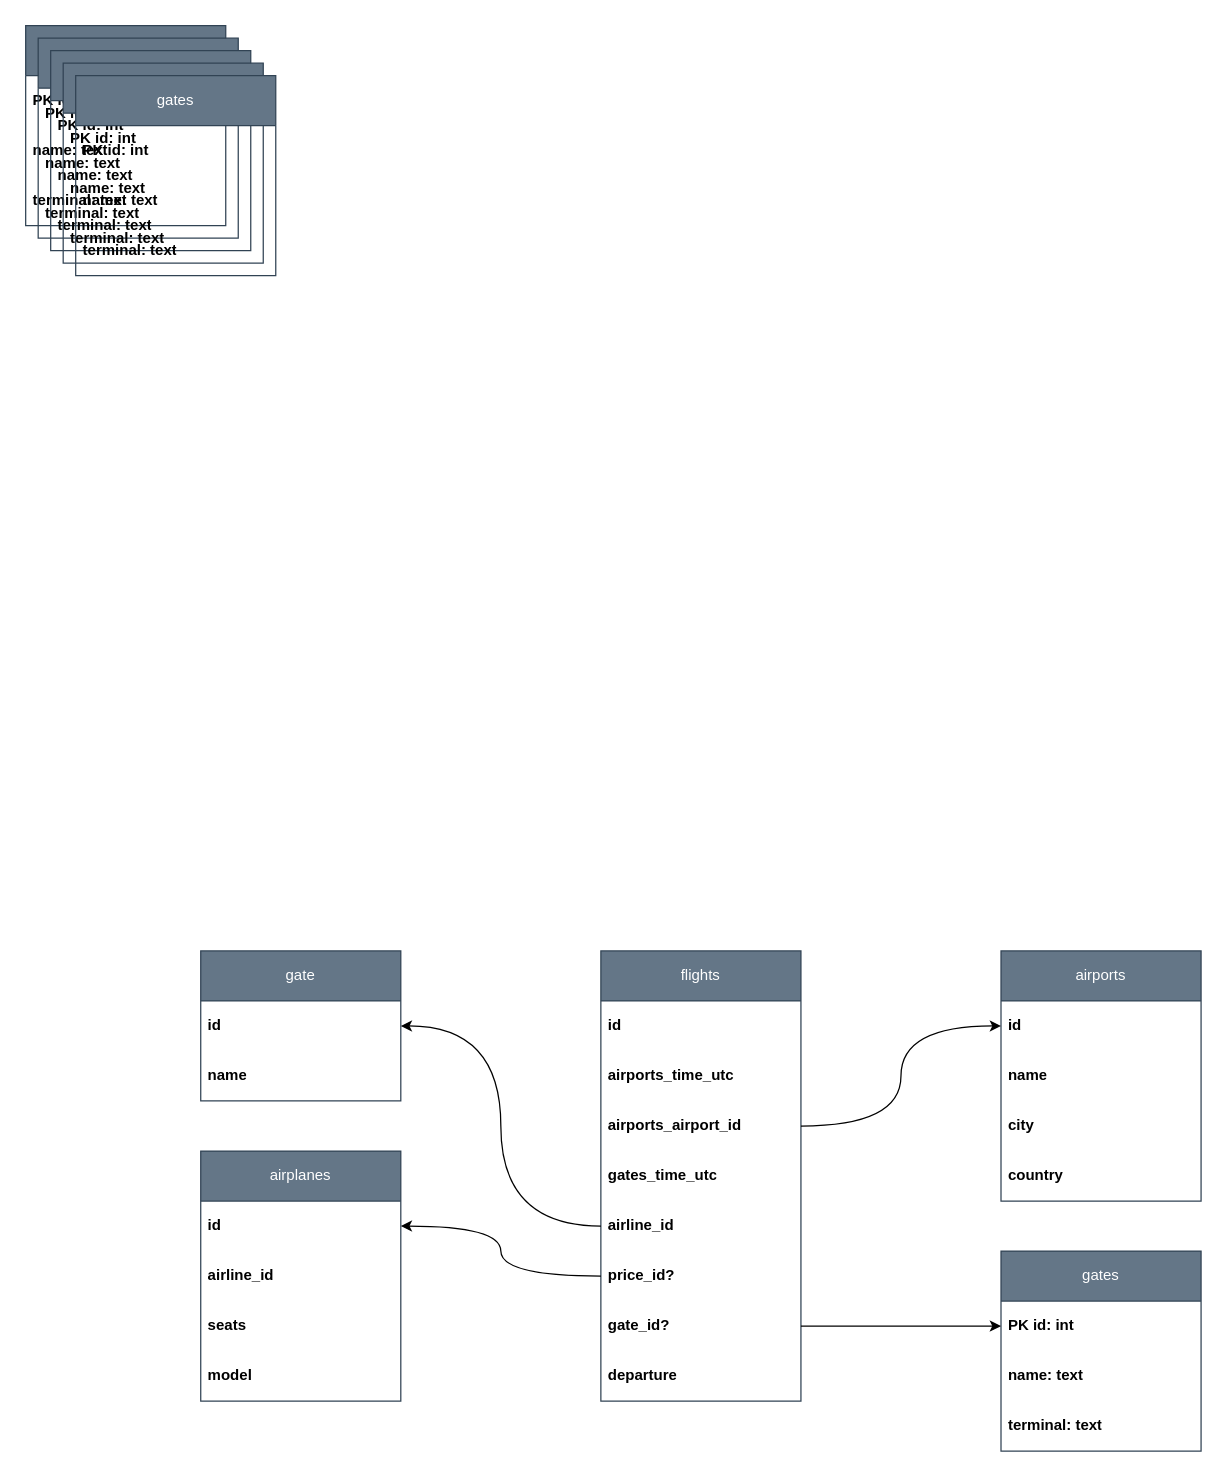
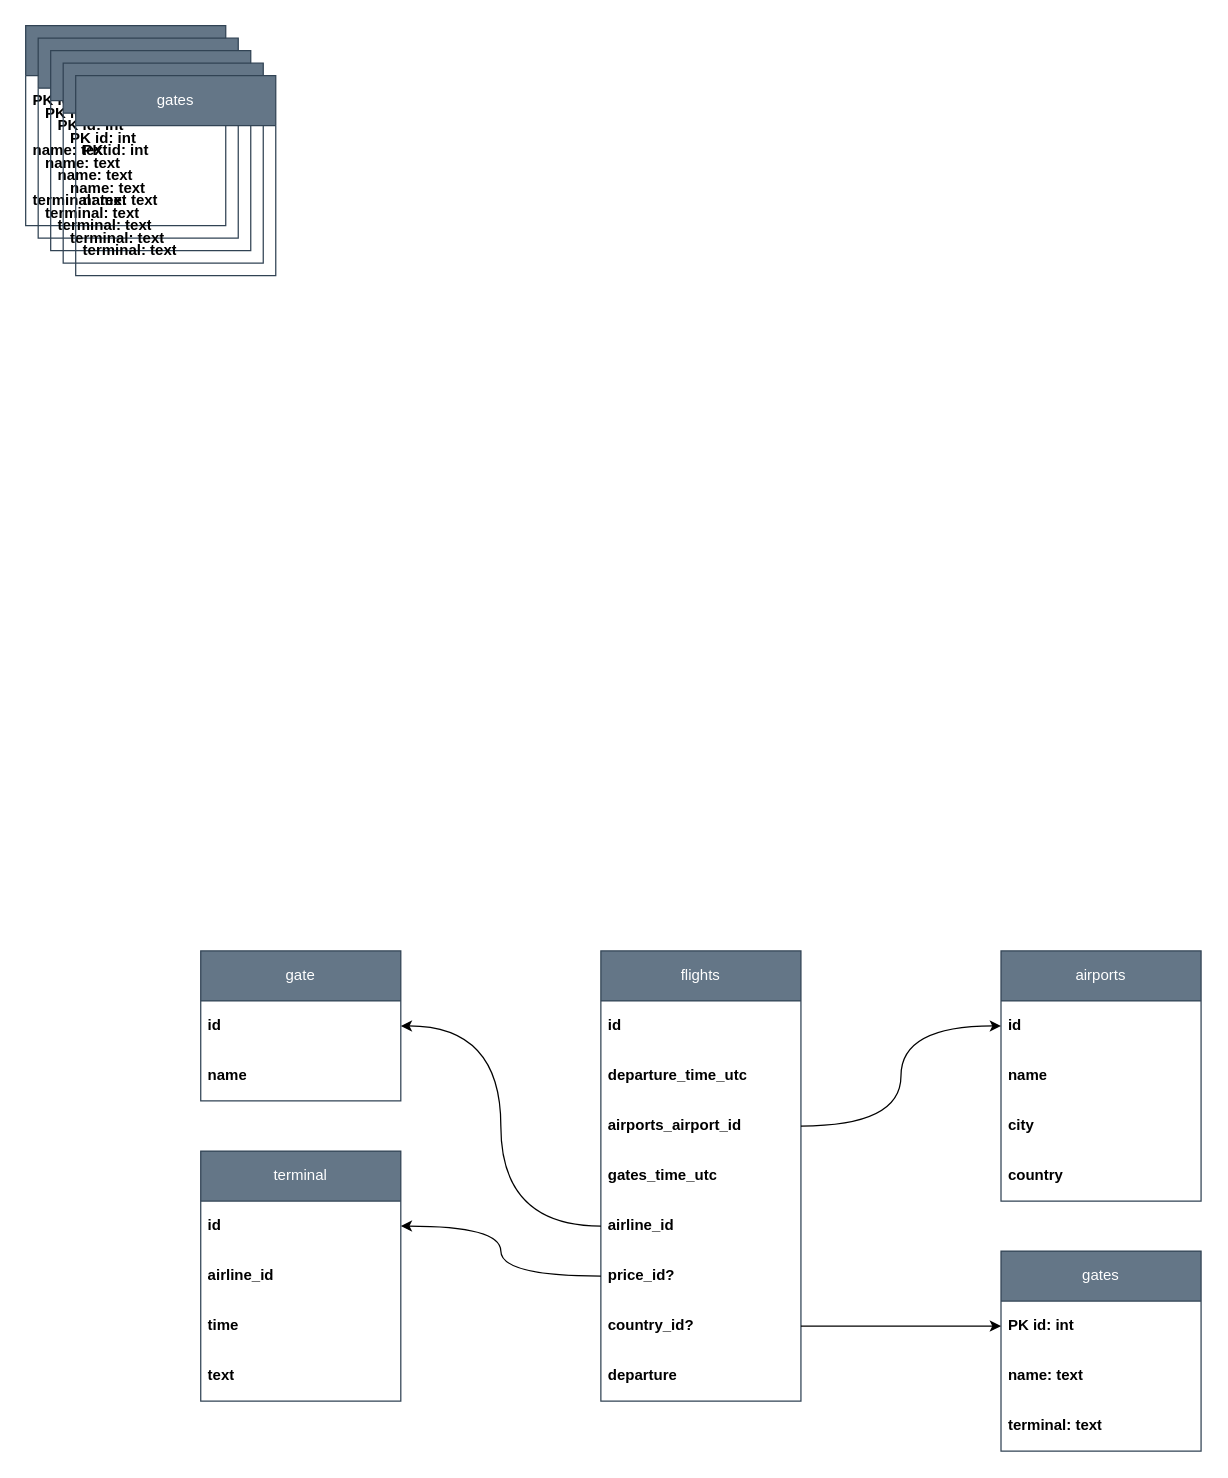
  <mxCell id="0" />
  <mxCell id="1" parent="0" />
  <mxCell id="2" value="" style="shape=tableRow;horizontal=0;startSize=0;swimlaneHead=0;swimlaneBody=0;fillColor=none;collapsible=0;dropTarget=0;points=[[0,0.5],[1,0.5]];portConstraint=eastwest;top=0;left=0;right=0;bottom=0;html=1;" vertex="1" parent="1"><mxGeometry x="40" y="420" width="200" height="40" as="geometry" /></mxCell>
  <mxCell id="3" value="gates" style="swimlane;fontStyle=0;childLayout=stackLayout;horizontal=1;startSize=40;fillColor=#647687;horizontalStack=0;resizeParent=1;resizeParentMax=0;resizeLast=0;collapsible=1;marginBottom=0;whiteSpace=wrap;html=1;fontColor=#ffffff;strokeColor=#314354;" vertex="1" parent="1"><mxGeometry x="800" y="1000" width="160" height="160" as="geometry" /></mxCell>
  <mxCell id="4" value="&lt;b&gt;PK id: int&lt;/b&gt;" style="text;strokeColor=none;fillColor=none;align=left;verticalAlign=middle;spacingLeft=4;spacingRight=4;overflow=hidden;rotatable=0;points=[[0,0.5],[1,0.5]];portConstraint=eastwest;whiteSpace=wrap;html=1;" vertex="1" parent="3"><mxGeometry y="40" width="160" height="40" as="geometry" /></mxCell>
  <mxCell id="5" value="&lt;b&gt;name: text&lt;/b&gt;" style="text;strokeColor=none;fillColor=none;align=left;verticalAlign=middle;spacingLeft=4;spacingRight=4;overflow=hidden;rotatable=0;points=[[0,0.5],[1,0.5]];portConstraint=eastwest;whiteSpace=wrap;html=1;" vertex="1" parent="3"><mxGeometry y="80" width="160" height="40" as="geometry" /></mxCell>
  <mxCell id="6" value="&lt;b&gt;terminal: text&lt;/b&gt;" style="text;strokeColor=none;fillColor=none;align=left;verticalAlign=middle;spacingLeft=4;spacingRight=4;overflow=hidden;rotatable=0;points=[[0,0.5],[1,0.5]];portConstraint=eastwest;whiteSpace=wrap;html=1;" vertex="1" parent="3"><mxGeometry y="120" width="160" height="40" as="geometry" /></mxCell>
  <mxCell id="7" value="gates" style="swimlane;fontStyle=0;childLayout=stackLayout;horizontal=1;startSize=40;fillColor=#647687;horizontalStack=0;resizeParent=1;resizeParentMax=0;resizeLast=0;collapsible=1;marginBottom=0;whiteSpace=wrap;html=1;fontColor=#ffffff;strokeColor=#314354;" vertex="1" parent="1"><mxGeometry x="20" y="20" width="160" height="160" as="geometry" /></mxCell>
  <mxCell id="8" value="&lt;b&gt;PK id: int&lt;/b&gt;" style="text;strokeColor=none;fillColor=none;align=left;verticalAlign=middle;spacingLeft=4;spacingRight=4;overflow=hidden;rotatable=0;points=[[0,0.5],[1,0.5]];portConstraint=eastwest;whiteSpace=wrap;html=1;" vertex="1" parent="7"><mxGeometry y="40" width="160" height="40" as="geometry" /></mxCell>
  <mxCell id="9" value="&lt;b&gt;name: text&lt;/b&gt;" style="text;strokeColor=none;fillColor=none;align=left;verticalAlign=middle;spacingLeft=4;spacingRight=4;overflow=hidden;rotatable=0;points=[[0,0.5],[1,0.5]];portConstraint=eastwest;whiteSpace=wrap;html=1;" vertex="1" parent="7"><mxGeometry y="80" width="160" height="40" as="geometry" /></mxCell>
  <mxCell id="10" value="&lt;b&gt;terminal: text&lt;/b&gt;" style="text;strokeColor=none;fillColor=none;align=left;verticalAlign=middle;spacingLeft=4;spacingRight=4;overflow=hidden;rotatable=0;points=[[0,0.5],[1,0.5]];portConstraint=eastwest;whiteSpace=wrap;html=1;" vertex="1" parent="7"><mxGeometry y="120" width="160" height="40" as="geometry" /></mxCell>
  <mxCell id="11" value="gates" style="swimlane;fontStyle=0;childLayout=stackLayout;horizontal=1;startSize=40;fillColor=#647687;horizontalStack=0;resizeParent=1;resizeParentMax=0;resizeLast=0;collapsible=1;marginBottom=0;whiteSpace=wrap;html=1;fontColor=#ffffff;strokeColor=#314354;" vertex="1" parent="1"><mxGeometry x="30" y="30" width="160" height="160" as="geometry" /></mxCell>
  <mxCell id="12" value="&lt;b&gt;PK id: int&lt;/b&gt;" style="text;strokeColor=none;fillColor=none;align=left;verticalAlign=middle;spacingLeft=4;spacingRight=4;overflow=hidden;rotatable=0;points=[[0,0.5],[1,0.5]];portConstraint=eastwest;whiteSpace=wrap;html=1;" vertex="1" parent="11"><mxGeometry y="40" width="160" height="40" as="geometry" /></mxCell>
  <mxCell id="13" value="&lt;b&gt;name: text&lt;/b&gt;" style="text;strokeColor=none;fillColor=none;align=left;verticalAlign=middle;spacingLeft=4;spacingRight=4;overflow=hidden;rotatable=0;points=[[0,0.5],[1,0.5]];portConstraint=eastwest;whiteSpace=wrap;html=1;" vertex="1" parent="11"><mxGeometry y="80" width="160" height="40" as="geometry" /></mxCell>
  <mxCell id="14" value="&lt;b&gt;terminal: text&lt;/b&gt;" style="text;strokeColor=none;fillColor=none;align=left;verticalAlign=middle;spacingLeft=4;spacingRight=4;overflow=hidden;rotatable=0;points=[[0,0.5],[1,0.5]];portConstraint=eastwest;whiteSpace=wrap;html=1;" vertex="1" parent="11"><mxGeometry y="120" width="160" height="40" as="geometry" /></mxCell>
  <mxCell id="15" value="gates" style="swimlane;fontStyle=0;childLayout=stackLayout;horizontal=1;startSize=40;fillColor=#647687;horizontalStack=0;resizeParent=1;resizeParentMax=0;resizeLast=0;collapsible=1;marginBottom=0;whiteSpace=wrap;html=1;fontColor=#ffffff;strokeColor=#314354;" vertex="1" parent="1"><mxGeometry x="40" y="40" width="160" height="160" as="geometry" /></mxCell>
  <mxCell id="16" value="&lt;b&gt;PK id: int&lt;/b&gt;" style="text;strokeColor=none;fillColor=none;align=left;verticalAlign=middle;spacingLeft=4;spacingRight=4;overflow=hidden;rotatable=0;points=[[0,0.5],[1,0.5]];portConstraint=eastwest;whiteSpace=wrap;html=1;" vertex="1" parent="15"><mxGeometry y="40" width="160" height="40" as="geometry" /></mxCell>
  <mxCell id="17" value="&lt;b&gt;name: text&lt;/b&gt;" style="text;strokeColor=none;fillColor=none;align=left;verticalAlign=middle;spacingLeft=4;spacingRight=4;overflow=hidden;rotatable=0;points=[[0,0.5],[1,0.5]];portConstraint=eastwest;whiteSpace=wrap;html=1;" vertex="1" parent="15"><mxGeometry y="80" width="160" height="40" as="geometry" /></mxCell>
  <mxCell id="18" value="&lt;b&gt;terminal: text&lt;/b&gt;" style="text;strokeColor=none;fillColor=none;align=left;verticalAlign=middle;spacingLeft=4;spacingRight=4;overflow=hidden;rotatable=0;points=[[0,0.5],[1,0.5]];portConstraint=eastwest;whiteSpace=wrap;html=1;" vertex="1" parent="15"><mxGeometry y="120" width="160" height="40" as="geometry" /></mxCell>
  <mxCell id="19" value="gates" style="swimlane;fontStyle=0;childLayout=stackLayout;horizontal=1;startSize=40;fillColor=#647687;horizontalStack=0;resizeParent=1;resizeParentMax=0;resizeLast=0;collapsible=1;marginBottom=0;whiteSpace=wrap;html=1;fontColor=#ffffff;strokeColor=#314354;" vertex="1" parent="1"><mxGeometry x="50" y="50" width="160" height="160" as="geometry" /></mxCell>
  <mxCell id="20" value="&lt;b&gt;PK id: int&lt;/b&gt;" style="text;strokeColor=none;fillColor=none;align=left;verticalAlign=middle;spacingLeft=4;spacingRight=4;overflow=hidden;rotatable=0;points=[[0,0.5],[1,0.5]];portConstraint=eastwest;whiteSpace=wrap;html=1;" vertex="1" parent="19"><mxGeometry y="40" width="160" height="40" as="geometry" /></mxCell>
  <mxCell id="21" value="&lt;b&gt;name: text&lt;/b&gt;" style="text;strokeColor=none;fillColor=none;align=left;verticalAlign=middle;spacingLeft=4;spacingRight=4;overflow=hidden;rotatable=0;points=[[0,0.5],[1,0.5]];portConstraint=eastwest;whiteSpace=wrap;html=1;" vertex="1" parent="19"><mxGeometry y="80" width="160" height="40" as="geometry" /></mxCell>
  <mxCell id="22" value="&lt;b&gt;terminal: text&lt;/b&gt;" style="text;strokeColor=none;fillColor=none;align=left;verticalAlign=middle;spacingLeft=4;spacingRight=4;overflow=hidden;rotatable=0;points=[[0,0.5],[1,0.5]];portConstraint=eastwest;whiteSpace=wrap;html=1;" vertex="1" parent="19"><mxGeometry y="120" width="160" height="40" as="geometry" /></mxCell>
  <mxCell id="23" value="gates" style="swimlane;fontStyle=0;childLayout=stackLayout;horizontal=1;startSize=40;fillColor=#647687;horizontalStack=0;resizeParent=1;resizeParentMax=0;resizeLast=0;collapsible=1;marginBottom=0;whiteSpace=wrap;html=1;fontColor=#ffffff;strokeColor=#314354;" vertex="1" parent="1"><mxGeometry x="60" y="60" width="160" height="160" as="geometry" /></mxCell>
  <mxCell id="24" value="&lt;b&gt;PK id: int&lt;/b&gt;" style="text;strokeColor=none;fillColor=none;align=left;verticalAlign=middle;spacingLeft=4;spacingRight=4;overflow=hidden;rotatable=0;points=[[0,0.5],[1,0.5]];portConstraint=eastwest;whiteSpace=wrap;html=1;" vertex="1" parent="23"><mxGeometry y="40" width="160" height="40" as="geometry" /></mxCell>
  <mxCell id="25" value="&lt;b&gt;name: text&lt;/b&gt;" style="text;strokeColor=none;fillColor=none;align=left;verticalAlign=middle;spacingLeft=4;spacingRight=4;overflow=hidden;rotatable=0;points=[[0,0.5],[1,0.5]];portConstraint=eastwest;whiteSpace=wrap;html=1;" vertex="1" parent="23"><mxGeometry y="80" width="160" height="40" as="geometry" /></mxCell>
  <mxCell id="26" value="&lt;b&gt;terminal: text&lt;/b&gt;" style="text;strokeColor=none;fillColor=none;align=left;verticalAlign=middle;spacingLeft=4;spacingRight=4;overflow=hidden;rotatable=0;points=[[0,0.5],[1,0.5]];portConstraint=eastwest;whiteSpace=wrap;html=1;" vertex="1" parent="23"><mxGeometry y="120" width="160" height="40" as="geometry" /></mxCell>
- <mxCell id="27" value="airplanes" style="swimlane;fontStyle=0;childLayout=stackLayout;horizontal=1;startSize=40;fillColor=#647687;horizontalStack=0;resizeParent=1;resizeParentMax=0;resizeLast=0;collapsible=1;marginBottom=0;whiteSpace=wrap;html=1;fontColor=#ffffff;strokeColor=#314354;" vertex="1" parent="1"><mxGeometry y="920" width="160" height="200" as="geometry" x="160" /></mxCell>
+ <mxCell id="27" value="terminal" style="swimlane;fontStyle=0;childLayout=stackLayout;horizontal=1;startSize=40;fillColor=#647687;horizontalStack=0;resizeParent=1;resizeParentMax=0;resizeLast=0;collapsible=1;marginBottom=0;whiteSpace=wrap;html=1;fontColor=#ffffff;strokeColor=#314354;" vertex="1" parent="1"><mxGeometry y="920" width="160" height="200" as="geometry" x="160" /></mxCell>
  <mxCell id="28" value="&lt;b&gt;id&lt;/b&gt;" style="text;strokeColor=none;fillColor=none;align=left;verticalAlign=middle;spacingLeft=4;spacingRight=4;overflow=hidden;rotatable=0;points=[[0,0.5],[1,0.5]];portConstraint=eastwest;whiteSpace=wrap;html=1;" vertex="1" parent="27"><mxGeometry y="40" width="160" height="40" as="geometry" /></mxCell>
  <mxCell id="29" value="&lt;b&gt;airline_id&lt;/b&gt;" style="text;strokeColor=none;fillColor=none;align=left;verticalAlign=middle;spacingLeft=4;spacingRight=4;overflow=hidden;rotatable=0;points=[[0,0.5],[1,0.5]];portConstraint=eastwest;whiteSpace=wrap;html=1;" vertex="1" parent="27"><mxGeometry y="80" width="160" height="40" as="geometry" /></mxCell>
- <mxCell id="30" value="&lt;b&gt;seats&lt;/b&gt;" style="text;strokeColor=none;fillColor=none;align=left;verticalAlign=middle;spacingLeft=4;spacingRight=4;overflow=hidden;rotatable=0;points=[[0,0.5],[1,0.5]];portConstraint=eastwest;whiteSpace=wrap;html=1;" vertex="1" parent="27"><mxGeometry y="120" width="160" height="40" as="geometry" /></mxCell>
- <mxCell id="31" value="&lt;b&gt;model&lt;/b&gt;" style="text;strokeColor=none;fillColor=none;align=left;verticalAlign=middle;spacingLeft=4;spacingRight=4;overflow=hidden;rotatable=0;points=[[0,0.5],[1,0.5]];portConstraint=eastwest;whiteSpace=wrap;html=1;" vertex="1" parent="27"><mxGeometry y="160" width="160" height="40" as="geometry" /></mxCell>
+ <mxCell id="30" value="&lt;b&gt;time&lt;/b&gt;" style="text;strokeColor=none;fillColor=none;align=left;verticalAlign=middle;spacingLeft=4;spacingRight=4;overflow=hidden;rotatable=0;points=[[0,0.5],[1,0.5]];portConstraint=eastwest;whiteSpace=wrap;html=1;" vertex="1" parent="27"><mxGeometry y="120" width="160" height="40" as="geometry" /></mxCell>
+ <mxCell id="31" value="&lt;b&gt;text&lt;/b&gt;" style="text;strokeColor=none;fillColor=none;align=left;verticalAlign=middle;spacingLeft=4;spacingRight=4;overflow=hidden;rotatable=0;points=[[0,0.5],[1,0.5]];portConstraint=eastwest;whiteSpace=wrap;html=1;" vertex="1" parent="27"><mxGeometry y="160" width="160" height="40" as="geometry" /></mxCell>
  <mxCell id="32" value="gate" style="swimlane;fontStyle=0;childLayout=stackLayout;horizontal=1;startSize=40;fillColor=#647687;horizontalStack=0;resizeParent=1;resizeParentMax=0;resizeLast=0;collapsible=1;marginBottom=0;whiteSpace=wrap;html=1;fontColor=#ffffff;strokeColor=#314354;" vertex="1" parent="1"><mxGeometry y="760" width="160" height="120" as="geometry" x="160" /></mxCell>
  <mxCell id="33" value="&lt;b&gt;id&lt;/b&gt;" style="text;strokeColor=none;fillColor=none;align=left;verticalAlign=middle;spacingLeft=4;spacingRight=4;overflow=hidden;rotatable=0;points=[[0,0.5],[1,0.5]];portConstraint=eastwest;whiteSpace=wrap;html=1;" vertex="1" parent="32"><mxGeometry y="40" width="160" height="40" as="geometry" /></mxCell>
  <mxCell id="34" value="&lt;b&gt;name&lt;/b&gt;" style="text;strokeColor=none;fillColor=none;align=left;verticalAlign=middle;spacingLeft=4;spacingRight=4;overflow=hidden;rotatable=0;points=[[0,0.5],[1,0.5]];portConstraint=eastwest;whiteSpace=wrap;html=1;" vertex="1" parent="32"><mxGeometry y="80" width="160" height="40" as="geometry" /></mxCell>
  <mxCell id="35" value="flights" style="swimlane;fontStyle=0;childLayout=stackLayout;horizontal=1;startSize=40;fillColor=#647687;horizontalStack=0;resizeParent=1;resizeParentMax=0;resizeLast=0;collapsible=1;marginBottom=0;whiteSpace=wrap;html=1;fontColor=#ffffff;strokeColor=#314354;" vertex="1" parent="1"><mxGeometry x="480" y="760" width="160" height="360" as="geometry" /></mxCell>
  <mxCell id="36" value="&lt;b&gt;id&lt;/b&gt;" style="text;strokeColor=none;fillColor=none;align=left;verticalAlign=middle;spacingLeft=4;spacingRight=4;overflow=hidden;rotatable=0;points=[[0,0.5],[1,0.5]];portConstraint=eastwest;whiteSpace=wrap;html=1;" vertex="1" parent="35"><mxGeometry y="40" width="160" height="40" as="geometry" /></mxCell>
- <mxCell id="37" value="&lt;b&gt;airports_time_utc&lt;/b&gt;" style="text;strokeColor=none;fillColor=none;align=left;verticalAlign=middle;spacingLeft=4;spacingRight=4;overflow=hidden;rotatable=0;points=[[0,0.5],[1,0.5]];portConstraint=eastwest;whiteSpace=wrap;html=1;" vertex="1" parent="35"><mxGeometry y="80" width="160" height="40" as="geometry" /></mxCell>
+ <mxCell id="37" value="&lt;b&gt;departure_time_utc&lt;/b&gt;" style="text;strokeColor=none;fillColor=none;align=left;verticalAlign=middle;spacingLeft=4;spacingRight=4;overflow=hidden;rotatable=0;points=[[0,0.5],[1,0.5]];portConstraint=eastwest;whiteSpace=wrap;html=1;" vertex="1" parent="35"><mxGeometry y="80" width="160" height="40" as="geometry" /></mxCell>
  <mxCell id="38" value="&lt;b&gt;airports_airport_id&lt;/b&gt;" style="text;strokeColor=none;fillColor=none;align=left;verticalAlign=middle;spacingLeft=4;spacingRight=4;overflow=hidden;rotatable=0;points=[[0,0.5],[1,0.5]];portConstraint=eastwest;whiteSpace=wrap;html=1;" vertex="1" parent="35"><mxGeometry y="120" width="160" height="40" as="geometry" /></mxCell>
  <mxCell id="39" value="&lt;b&gt;gates_time_utc&lt;/b&gt;" style="text;strokeColor=none;fillColor=none;align=left;verticalAlign=middle;spacingLeft=4;spacingRight=4;overflow=hidden;rotatable=0;points=[[0,0.5],[1,0.5]];portConstraint=eastwest;whiteSpace=wrap;html=1;" vertex="1" parent="35"><mxGeometry y="160" width="160" height="40" as="geometry" /></mxCell>
  <mxCell id="40" value="&lt;b&gt;airline_id&lt;/b&gt;" style="text;strokeColor=none;fillColor=none;align=left;verticalAlign=middle;spacingLeft=4;spacingRight=4;overflow=hidden;rotatable=0;points=[[0,0.5],[1,0.5]];portConstraint=eastwest;whiteSpace=wrap;html=1;" vertex="1" parent="35"><mxGeometry y="200" width="160" height="40" as="geometry" /></mxCell>
  <mxCell id="41" value="&lt;b&gt;price_id?&lt;/b&gt;" style="text;strokeColor=none;fillColor=none;align=left;verticalAlign=middle;spacingLeft=4;spacingRight=4;overflow=hidden;rotatable=0;points=[[0,0.5],[1,0.5]];portConstraint=eastwest;whiteSpace=wrap;html=1;" vertex="1" parent="35"><mxGeometry y="240" width="160" height="40" as="geometry" /></mxCell>
- <mxCell id="42" value="&lt;b&gt;gate_id?&lt;/b&gt;" style="text;strokeColor=none;fillColor=none;align=left;verticalAlign=middle;spacingLeft=4;spacingRight=4;overflow=hidden;rotatable=0;points=[[0,0.5],[1,0.5]];portConstraint=eastwest;whiteSpace=wrap;html=1;" vertex="1" parent="35"><mxGeometry y="280" width="160" height="40" as="geometry" /></mxCell>
+ <mxCell id="42" value="&lt;b&gt;country_id?&lt;/b&gt;" style="text;strokeColor=none;fillColor=none;align=left;verticalAlign=middle;spacingLeft=4;spacingRight=4;overflow=hidden;rotatable=0;points=[[0,0.5],[1,0.5]];portConstraint=eastwest;whiteSpace=wrap;html=1;" vertex="1" parent="35"><mxGeometry y="280" width="160" height="40" as="geometry" /></mxCell>
  <mxCell id="43" value="&lt;b&gt;departure&lt;/b&gt;" style="text;strokeColor=none;fillColor=none;align=left;verticalAlign=middle;spacingLeft=4;spacingRight=4;overflow=hidden;rotatable=0;points=[[0,0.5],[1,0.5]];portConstraint=eastwest;whiteSpace=wrap;html=1;" vertex="1" parent="35"><mxGeometry y="320" width="160" height="40" as="geometry" /></mxCell>
  <mxCell id="44" value="airports" style="swimlane;fontStyle=0;childLayout=stackLayout;horizontal=1;startSize=40;fillColor=#647687;horizontalStack=0;resizeParent=1;resizeParentMax=0;resizeLast=0;collapsible=1;marginBottom=0;whiteSpace=wrap;html=1;fontColor=#ffffff;strokeColor=#314354;" vertex="1" parent="1"><mxGeometry x="800" y="760" width="160" height="200" as="geometry" /></mxCell>
  <mxCell id="45" value="&lt;b&gt;id&lt;/b&gt;" style="text;strokeColor=none;fillColor=none;align=left;verticalAlign=middle;spacingLeft=4;spacingRight=4;overflow=hidden;rotatable=0;points=[[0,0.5],[1,0.5]];portConstraint=eastwest;whiteSpace=wrap;html=1;" vertex="1" parent="44"><mxGeometry y="40" width="160" height="40" as="geometry" /></mxCell>
  <mxCell id="46" value="&lt;b&gt;name&lt;/b&gt;" style="text;strokeColor=none;fillColor=none;align=left;verticalAlign=middle;spacingLeft=4;spacingRight=4;overflow=hidden;rotatable=0;points=[[0,0.5],[1,0.5]];portConstraint=eastwest;whiteSpace=wrap;html=1;" vertex="1" parent="44"><mxGeometry y="80" width="160" height="40" as="geometry" /></mxCell>
  <mxCell id="47" value="&lt;b&gt;city&lt;/b&gt;" style="text;strokeColor=none;fillColor=none;align=left;verticalAlign=middle;spacingLeft=4;spacingRight=4;overflow=hidden;rotatable=0;points=[[0,0.5],[1,0.5]];portConstraint=eastwest;whiteSpace=wrap;html=1;" vertex="1" parent="44"><mxGeometry y="120" width="160" height="40" as="geometry" /></mxCell>
  <mxCell id="48" value="&lt;b&gt;country&lt;br&gt;&lt;/b&gt;" style="text;strokeColor=none;fillColor=none;align=left;verticalAlign=middle;spacingLeft=4;spacingRight=4;overflow=hidden;rotatable=0;points=[[0,0.5],[1,0.5]];portConstraint=eastwest;whiteSpace=wrap;html=1;" vertex="1" parent="44"><mxGeometry y="160" width="160" height="40" as="geometry" /></mxCell>
  <mxCell id="49" style="edgeStyle=orthogonalEdgeStyle;orthogonalLoop=1;jettySize=auto;html=1;entryX=0;entryY=0.5;entryDx=0;entryDy=0;curved=1;" edge="1" parent="1" source="38" target="45"><mxGeometry relative="1" as="geometry" /></mxCell>
  <mxCell id="50" style="edgeStyle=orthogonalEdgeStyle;orthogonalLoop=1;jettySize=auto;html=1;entryX=1;entryY=0.5;entryDx=0;entryDy=0;curved=1;" edge="1" parent="1" source="40" target="33"><mxGeometry relative="1" as="geometry" /></mxCell>
  <mxCell id="51" style="edgeStyle=orthogonalEdgeStyle;orthogonalLoop=1;jettySize=auto;html=1;entryX=1;entryY=0.5;entryDx=0;entryDy=0;curved=1;" edge="1" parent="1" source="41" target="28"><mxGeometry relative="1" as="geometry" /></mxCell>
  <mxCell id="52" style="edgeStyle=orthogonalEdgeStyle;orthogonalLoop=1;jettySize=auto;html=1;curved=1;" edge="1" parent="1" source="42" target="4"><mxGeometry relative="1" as="geometry" /></mxCell>
